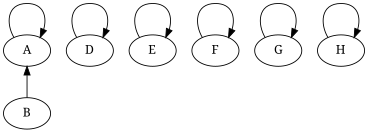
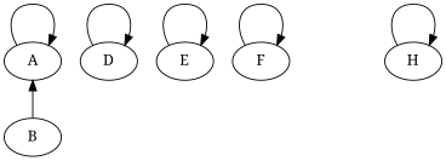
  digraph {
    fontname="Noto Serif"
    rankdir=TB
    node [fontname="Noto Serif"]
    edge [fontname="Noto Serif" headport=ne tailport=nw]
    A
    D
    E
    F
-   G
    H
    B
    subgraph sub_1 {
      rank=min
      A
      D
      E
      F
-     G
      H
    }
    subgraph sub_2 {
      rank=same
      B
    }
    A -> A
    D -> D
    E -> E
    F -> F
-   G -> G
    H -> H
    B -> A [headport=s tailport=n]
  }
